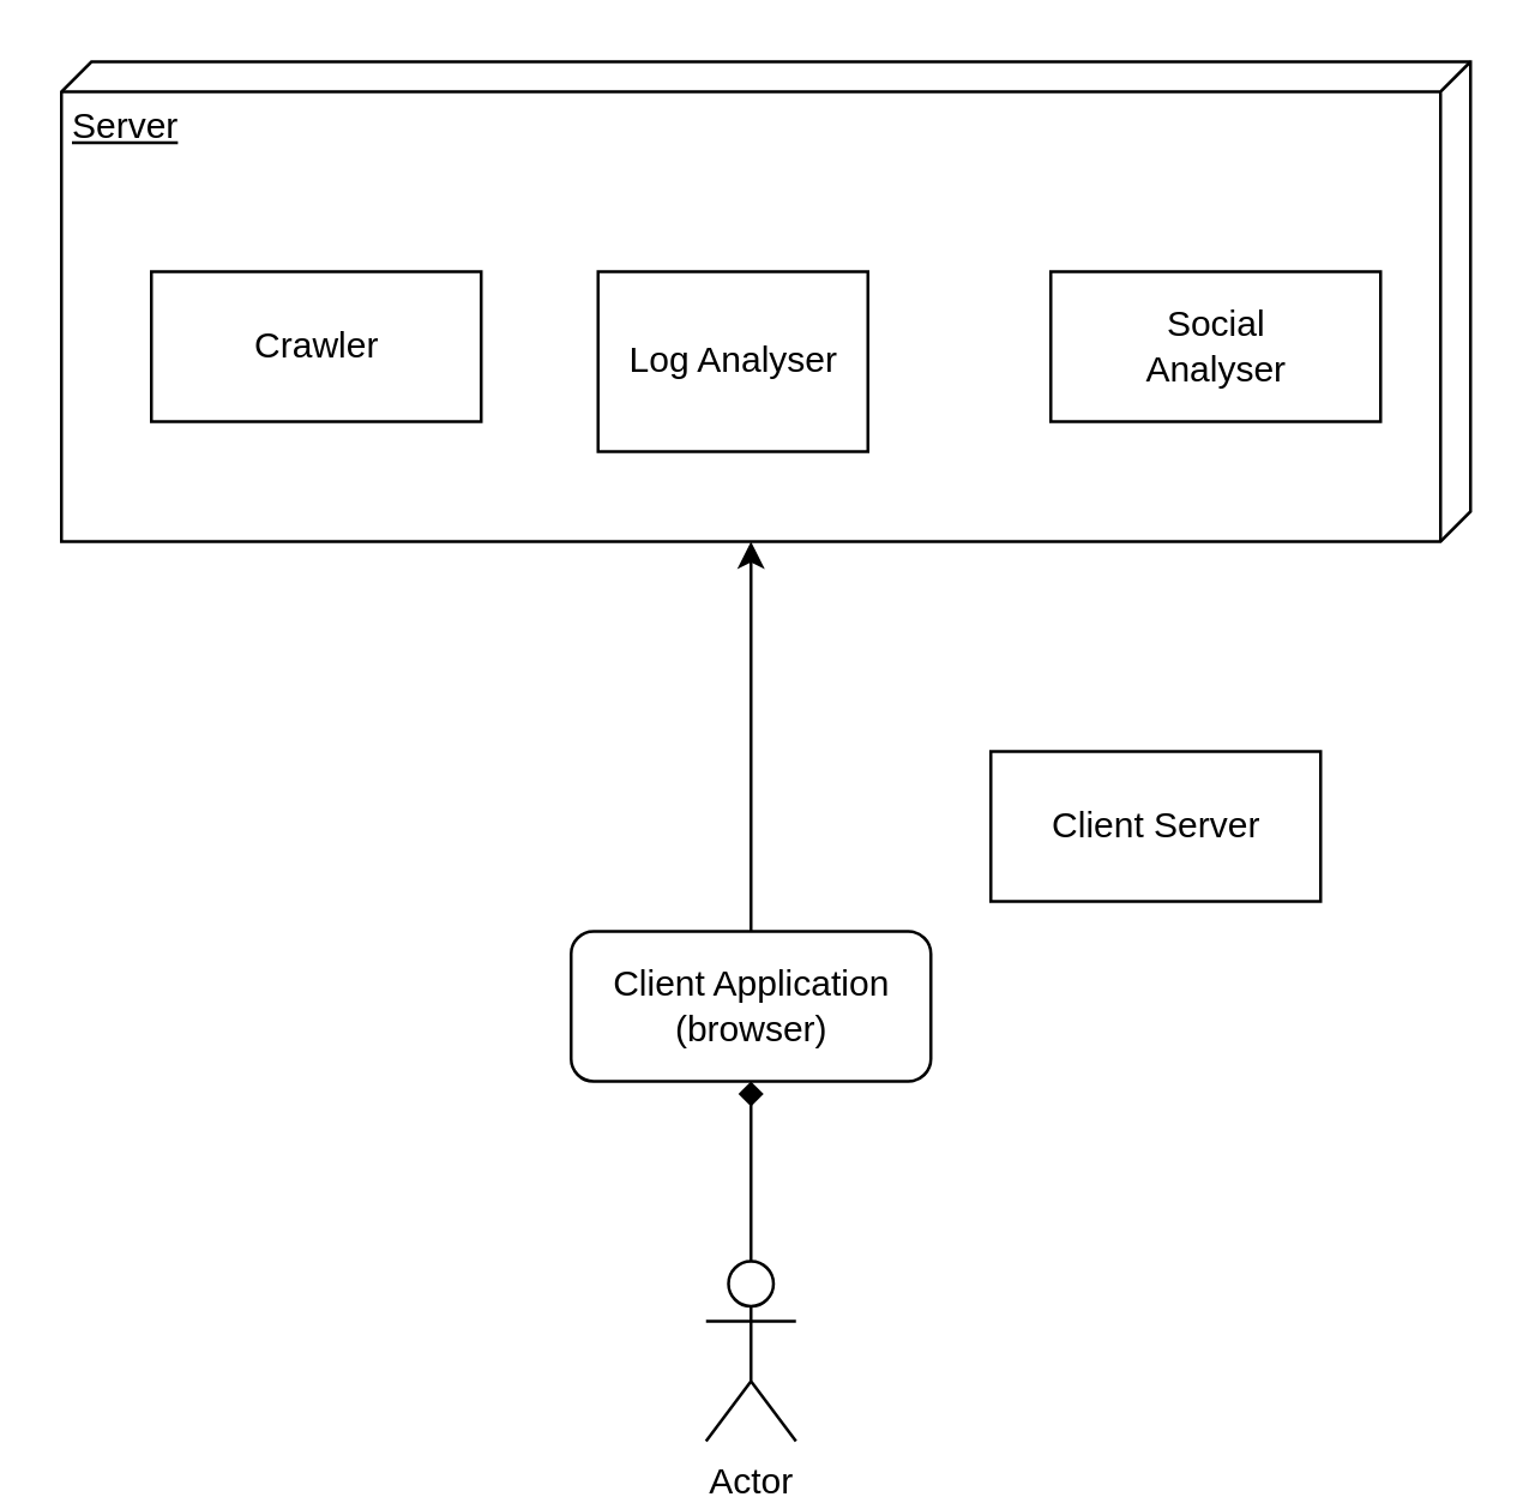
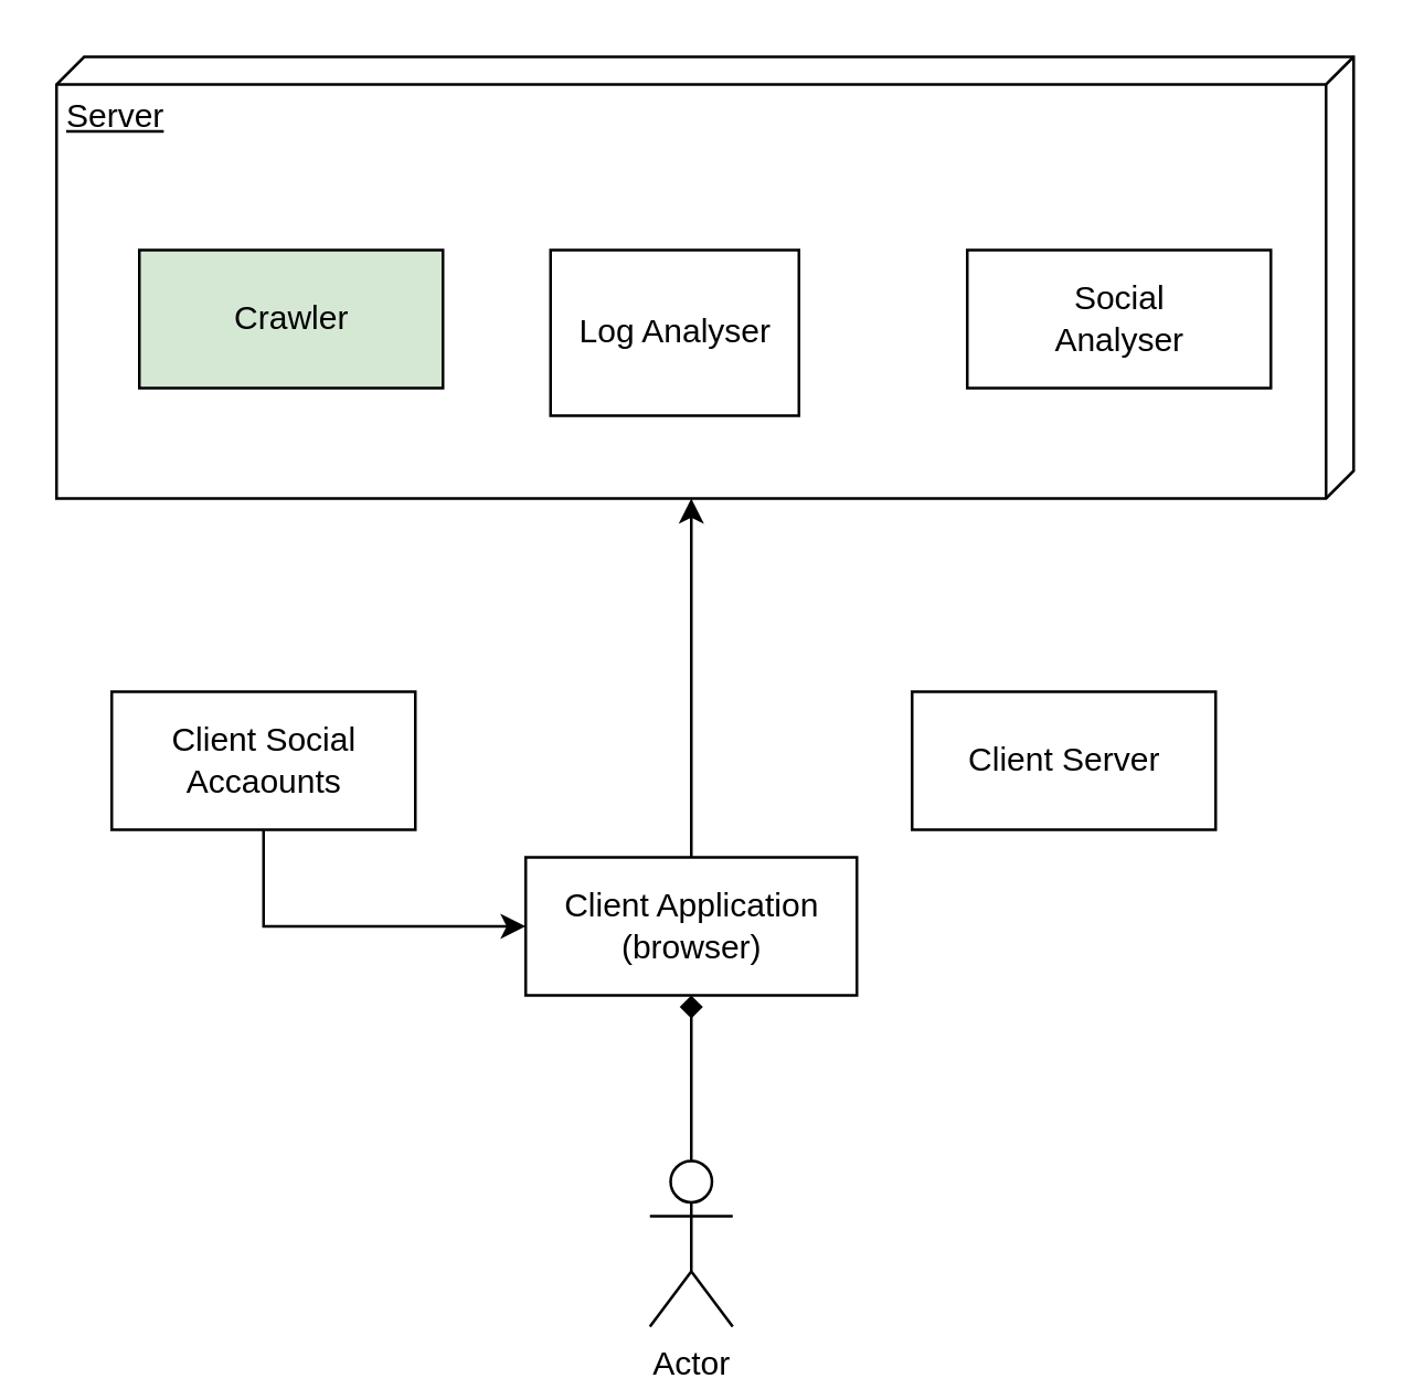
  <mxCell id="0" />
  <mxCell id="1" parent="0" />
  <mxCell id="2" style="edgeStyle=orthogonalEdgeStyle;rounded=0;orthogonalLoop=1;jettySize=auto;html=1;exitX=0.5;exitY=0;exitDx=0;exitDy=0;exitPerimeter=0;entryX=0.5;entryY=1;entryDx=0;entryDy=0;endArrow=diamond;" edge="1" parent="1" source="3" target="5"><mxGeometry relative="1" as="geometry" /></mxCell>
  <mxCell id="3" value="Actor" style="shape=umlActor;verticalLabelPosition=bottom;verticalAlign=top;html=1;" vertex="1" parent="1"><mxGeometry x="235" y="420" width="30" height="60" as="geometry" /></mxCell>
  <mxCell id="4" style="edgeStyle=orthogonalEdgeStyle;rounded=0;orthogonalLoop=1;jettySize=auto;html=1;exitX=0.5;exitY=0;exitDx=0;exitDy=0;entryX=0;entryY=0;entryDx=160;entryDy=240;entryPerimeter=0;" edge="1" parent="1" source="5" target="6"><mxGeometry relative="1" as="geometry" /></mxCell>
- <mxCell id="5" value="Client Application&lt;br&gt;(browser)" style="html=1;rounded=1;" vertex="1" parent="1"><mxGeometry x="190" y="310" width="120" height="50" as="geometry" /></mxCell>
+ <mxCell id="5" value="Client Application&lt;br&gt;(browser)" style="html=1;" vertex="1" parent="1"><mxGeometry x="190" y="310" width="120" height="50" as="geometry" /></mxCell>
  <mxCell id="6" value="Server" style="verticalAlign=top;align=left;spacingTop=8;spacingLeft=2;spacingRight=12;shape=cube;size=10;direction=south;fontStyle=4;html=1;" vertex="1" parent="1"><mxGeometry x="20" y="20" width="470" height="160" as="geometry" /></mxCell>
- <mxCell id="7" value="Crawler" style="html=1;" vertex="1" parent="1"><mxGeometry x="50" y="90" width="110" height="50" as="geometry" /></mxCell>
+ <mxCell id="7" value="Crawler" style="html=1;fillColor=#d5e8d4;" vertex="1" parent="1"><mxGeometry x="50" y="90" width="110" height="50" as="geometry" /></mxCell>
  <mxCell id="8" value="Log Analyser" style="html=1;" vertex="1" parent="1"><mxGeometry x="199" y="90" width="90" height="60" as="geometry" /></mxCell>
  <mxCell id="9" value="&lt;div&gt;Social &lt;br&gt;&lt;/div&gt;&lt;div&gt;Analyser&lt;/div&gt;" style="html=1;" vertex="1" parent="1"><mxGeometry x="350" y="90" width="110" height="50" as="geometry" /></mxCell>
  <mxCell id="10" value="Client Server" style="html=1;" vertex="1" parent="1"><mxGeometry x="330" y="250" width="110" height="50" as="geometry" /></mxCell>
+ <mxCell id="11" style="edgeStyle=orthogonalEdgeStyle;rounded=0;orthogonalLoop=1;jettySize=auto;html=1;exitX=0.5;exitY=1;exitDx=0;exitDy=0;entryX=0;entryY=0.5;entryDx=0;entryDy=0;" edge="1" parent="1" source="12" target="5"><mxGeometry relative="1" as="geometry" /></mxCell>
+ <mxCell id="12" value="&lt;div&gt;Client Social&lt;/div&gt;&lt;div&gt;Accaounts&lt;/div&gt;" style="html=1;" vertex="1" parent="1"><mxGeometry x="40" y="250" width="110" height="50" as="geometry" /></mxCell>
